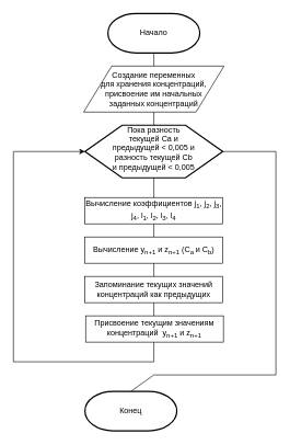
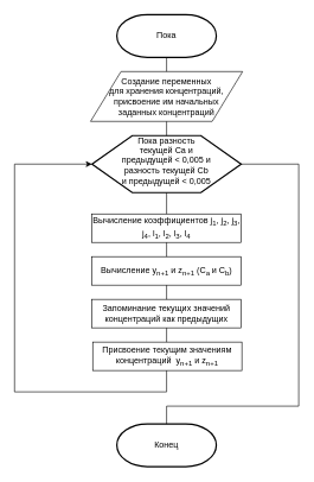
  <mxCell id="0" />
  <mxCell id="1" parent="0" />
- <mxCell id="2" value="Начало" style="strokeWidth=2;html=1;shape=mxgraph.flowchart.terminator;whiteSpace=wrap;" vertex="1" parent="1"><mxGeometry x="164" y="20" width="140" height="60" as="geometry" /></mxCell>
- <mxCell id="3" value="Конец" style="strokeWidth=2;html=1;shape=mxgraph.flowchart.terminator;whiteSpace=wrap;" vertex="1" parent="1"><mxGeometry x="129" y="594.998" width="140" height="60" as="geometry" /></mxCell>
+ <mxCell id="2" value="Пока" style="strokeWidth=2;html=1;shape=mxgraph.flowchart.terminator;whiteSpace=wrap;" vertex="1" parent="1"><mxGeometry x="164" y="20" width="140" height="60" as="geometry" /></mxCell>
+ <mxCell id="3" value="Конец" style="strokeWidth=2;html=1;shape=mxgraph.flowchart.terminator;whiteSpace=wrap;" vertex="1" parent="1"><mxGeometry x="164" y="594.998" width="140" height="60" as="geometry" /></mxCell>
  <mxCell id="4" value="" style="endArrow=none;html=1;entryX=0.5;entryY=1;entryDx=0;entryDy=0;entryPerimeter=0;" edge="1" parent="1" target="2"><mxGeometry width="50" height="50" relative="1" as="geometry"><mxPoint x="234" y="550" as="sourcePoint" /><mxPoint x="140" y="190" as="targetPoint" /></mxGeometry></mxCell>
  <mxCell id="5" value="Создание переменных&lt;br&gt;для хранения концентраций, присвоение им начальных &lt;br&gt;заданных концентраций" style="shape=parallelogram;perimeter=parallelogramPerimeter;whiteSpace=wrap;html=1;" vertex="1" parent="1"><mxGeometry x="127" y="100" width="214" height="70" as="geometry" /></mxCell>
  <mxCell id="6" value="" style="verticalLabelPosition=bottom;verticalAlign=top;html=1;strokeWidth=2;shape=hexagon;perimeter=hexagonPerimeter2;arcSize=6;size=0.27;" vertex="1" parent="1"><mxGeometry x="129" y="190" width="210" height="80" as="geometry" /></mxCell>
  <mxCell id="7" value="Пока разность текущей Ca и предыдущей &amp;lt; 0,005 и разность текущей Cb и предыдущей &amp;lt; 0,005" style="text;html=1;strokeColor=none;fillColor=none;align=center;verticalAlign=middle;whiteSpace=wrap;rounded=0;" vertex="1" parent="1"><mxGeometry x="169" y="215" width="130" height="20" as="geometry" /></mxCell>
  <mxCell id="8" value="Вычисление коэффициентов j&lt;sub&gt;1&lt;/sub&gt;, j&lt;sub&gt;2&lt;/sub&gt;, j&lt;sub&gt;3&lt;/sub&gt;, j&lt;sub&gt;4&lt;/sub&gt;, l&lt;sub&gt;1&lt;/sub&gt;, l&lt;sub&gt;2&lt;/sub&gt;, l&lt;sub&gt;3&lt;/sub&gt;, l&lt;sub&gt;4&lt;/sub&gt;" style="rounded=0;whiteSpace=wrap;html=1;" vertex="1" parent="1"><mxGeometry x="129" y="300" width="210" height="40" as="geometry" /></mxCell>
  <mxCell id="9" value="Вычисление y&lt;sub&gt;n+1&lt;/sub&gt;&amp;nbsp;и z&lt;sub&gt;n+1&lt;/sub&gt;&amp;nbsp;(C&lt;sub&gt;a &lt;/sub&gt;и C&lt;sub&gt;b&lt;/sub&gt;)" style="rounded=0;whiteSpace=wrap;html=1;" vertex="1" parent="1"><mxGeometry x="129" y="360" width="210" height="40" as="geometry" /></mxCell>
  <mxCell id="10" value="Присвоение текущим значениям концентраций&amp;nbsp;&amp;nbsp;y&lt;sub&gt;n+1&lt;/sub&gt;&amp;nbsp;и z&lt;sub&gt;n+1&lt;/sub&gt;" style="rounded=0;whiteSpace=wrap;html=1;" vertex="1" parent="1"><mxGeometry x="130" y="480" width="210" height="40" as="geometry" /></mxCell>
  <mxCell id="11" value="Запоминание текущих значений концентраций как предыдущих" style="rounded=0;whiteSpace=wrap;html=1;" vertex="1" parent="1"><mxGeometry x="129" y="420" width="210" height="40" as="geometry" /></mxCell>
  <mxCell id="12" value="" style="endArrow=none;html=1;" edge="1" parent="1"><mxGeometry width="50" height="50" relative="1" as="geometry"><mxPoint x="20" y="550" as="sourcePoint" /><mxPoint x="234" y="550" as="targetPoint" /></mxGeometry></mxCell>
  <mxCell id="13" value="" style="endArrow=none;html=1;" edge="1" parent="1"><mxGeometry width="50" height="50" relative="1" as="geometry"><mxPoint x="20" y="230" as="sourcePoint" /><mxPoint x="20" y="550" as="targetPoint" /></mxGeometry></mxCell>
  <mxCell id="14" value="" style="endArrow=classic;html=1;entryX=0;entryY=0.5;entryDx=0;entryDy=0;" edge="1" parent="1" target="6"><mxGeometry width="50" height="50" relative="1" as="geometry"><mxPoint x="20" y="230" as="sourcePoint" /><mxPoint x="-30" y="260" as="targetPoint" /></mxGeometry></mxCell>
  <mxCell id="15" value="" style="endArrow=none;html=1;entryX=1;entryY=0.5;entryDx=0;entryDy=0;" edge="1" parent="1" target="6"><mxGeometry width="50" height="50" relative="1" as="geometry"><mxPoint x="420" y="230" as="sourcePoint" /><mxPoint x="510" y="350" as="targetPoint" /></mxGeometry></mxCell>
  <mxCell id="16" value="" style="endArrow=none;html=1;" edge="1" parent="1"><mxGeometry width="50" height="50" relative="1" as="geometry"><mxPoint x="420" y="570" as="sourcePoint" /><mxPoint x="420" y="230" as="targetPoint" /></mxGeometry></mxCell>
  <mxCell id="17" value="" style="endArrow=none;html=1;" edge="1" parent="1"><mxGeometry width="50" height="50" relative="1" as="geometry"><mxPoint x="234" y="570" as="sourcePoint" /><mxPoint x="420" y="570" as="targetPoint" /></mxGeometry></mxCell>
  <mxCell id="18" value="" style="endArrow=none;html=1;entryX=0.5;entryY=0;entryDx=0;entryDy=0;entryPerimeter=0;" edge="1" parent="1" target="3"><mxGeometry width="50" height="50" relative="1" as="geometry"><mxPoint x="234" y="570" as="sourcePoint" /><mxPoint x="70" y="600" as="targetPoint" /></mxGeometry></mxCell>
